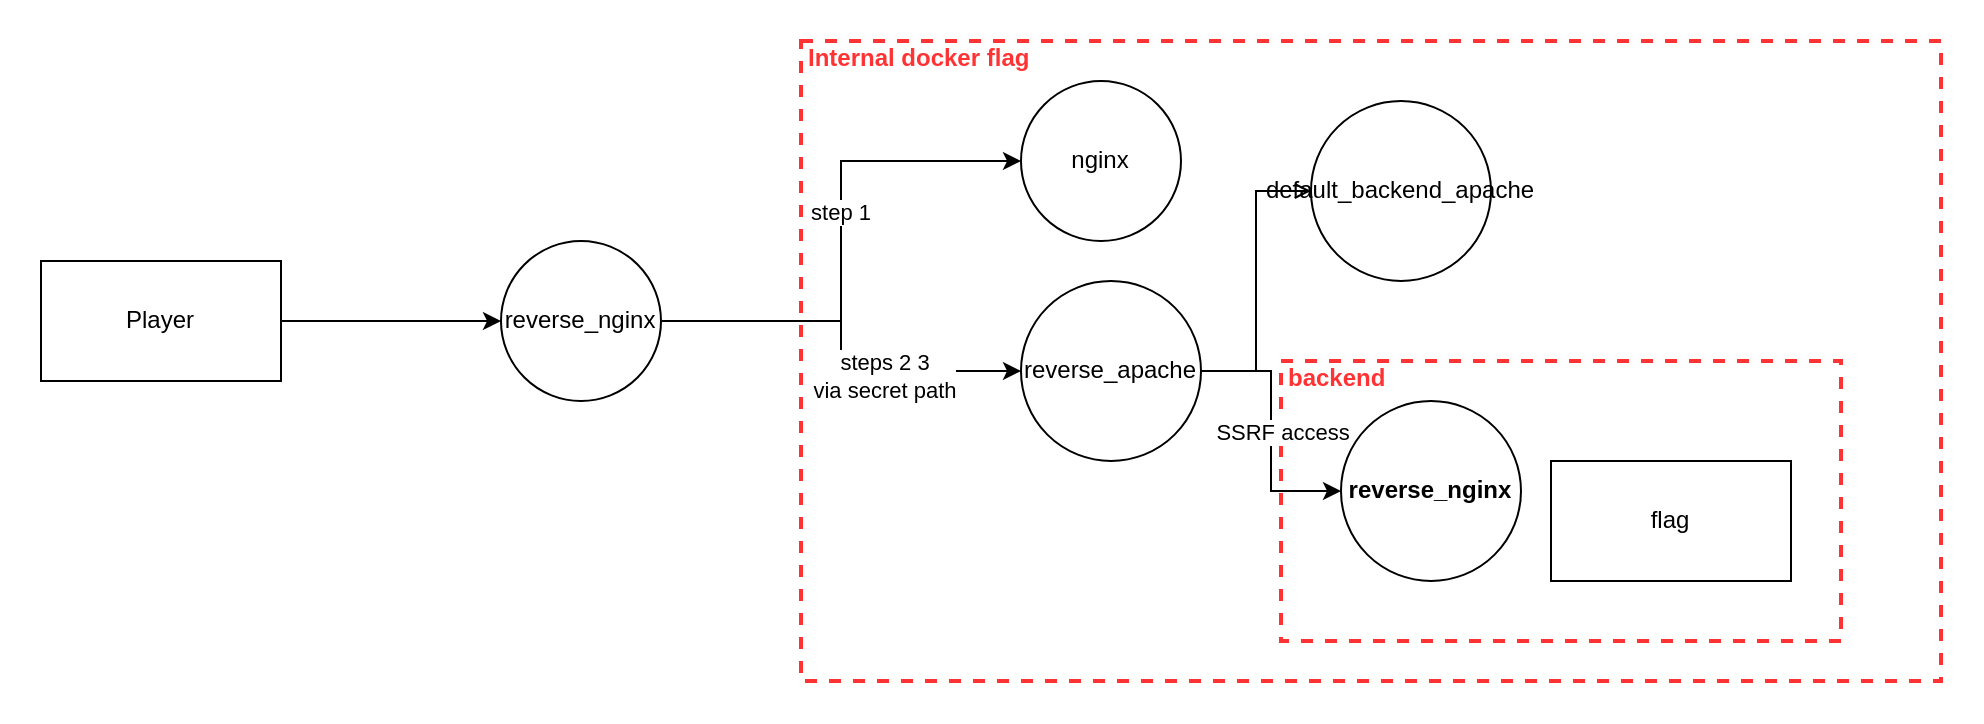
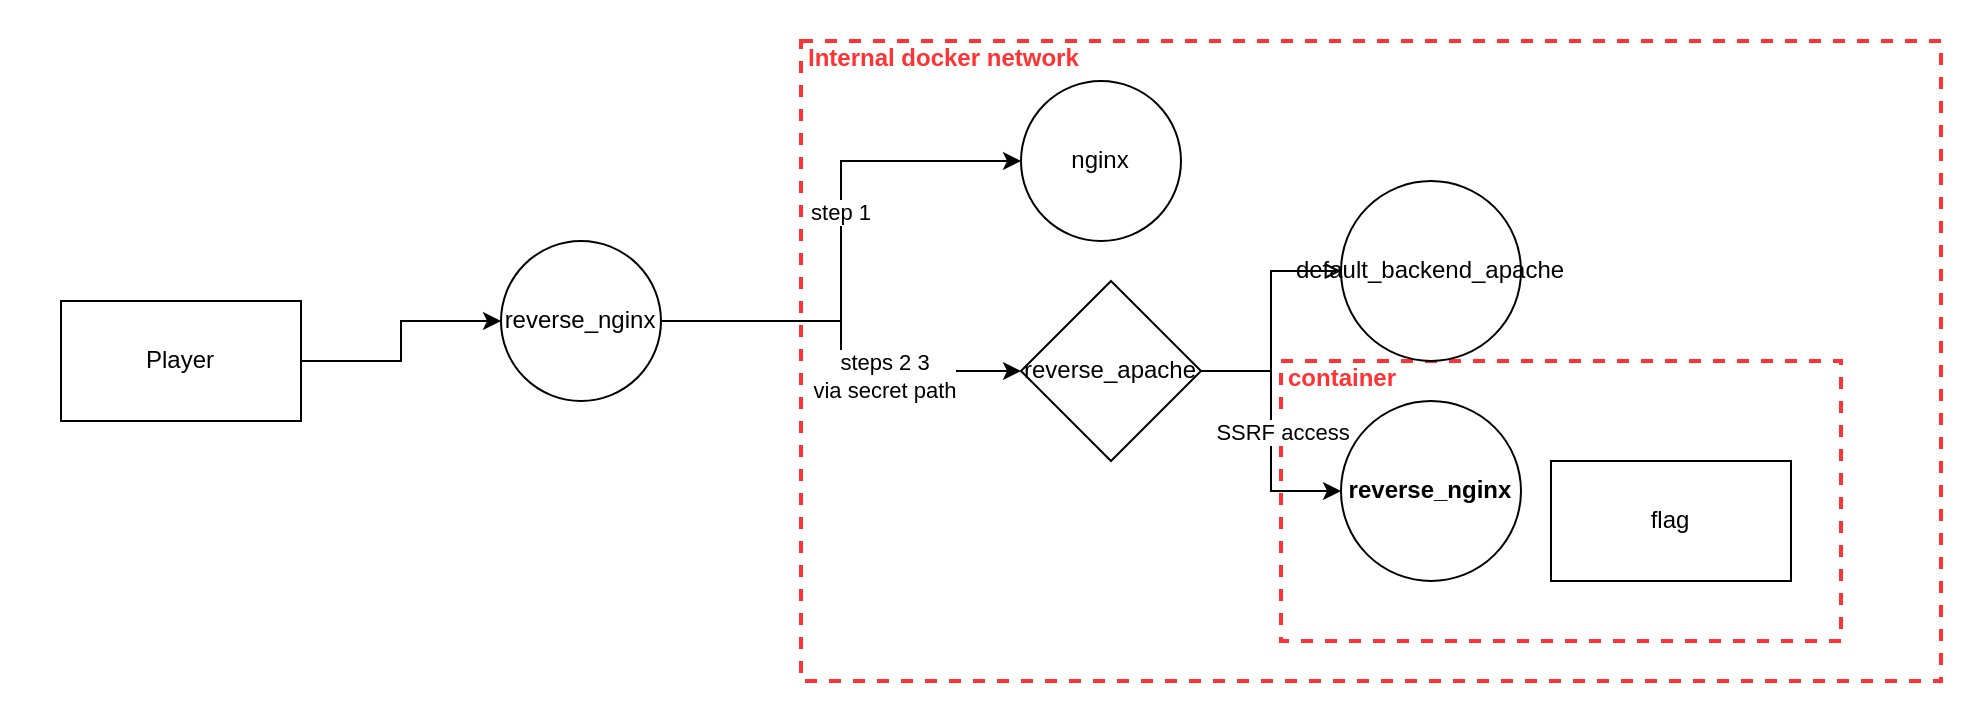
  <mxCell id="0" />
  <mxCell id="1" parent="0" />
- <mxCell id="2" value="backend" style="html=1;fontColor=#FF3333;fontStyle=1;align=left;verticalAlign=top;spacing=0;labelBorderColor=none;fillColor=none;dashed=1;strokeWidth=2;strokeColor=#FF3333;spacingLeft=4;spacingTop=-3;" vertex="1" parent="1"><mxGeometry x="640" y="180" width="280" height="140" as="geometry" /></mxCell>
- <mxCell id="3" value="Internal docker flag" style="html=1;fontColor=#FF3333;fontStyle=1;align=left;verticalAlign=top;spacing=0;labelBorderColor=none;fillColor=none;dashed=1;strokeWidth=2;strokeColor=#FF3333;spacingLeft=4;spacingTop=-3;" vertex="1" parent="1"><mxGeometry x="400" y="20" width="570" height="320" as="geometry" /></mxCell>
+ <mxCell id="2" value="container" style="html=1;fontColor=#FF3333;fontStyle=1;align=left;verticalAlign=top;spacing=0;labelBorderColor=none;fillColor=none;dashed=1;strokeWidth=2;strokeColor=#FF3333;spacingLeft=4;spacingTop=-3;" vertex="1" parent="1"><mxGeometry x="640" y="180" width="280" height="140" as="geometry" /></mxCell>
+ <mxCell id="3" value="Internal docker network" style="html=1;fontColor=#FF3333;fontStyle=1;align=left;verticalAlign=top;spacing=0;labelBorderColor=none;fillColor=none;dashed=1;strokeWidth=2;strokeColor=#FF3333;spacingLeft=4;spacingTop=-3;" vertex="1" parent="1"><mxGeometry x="400" y="20" width="570" height="320" as="geometry" /></mxCell>
  <mxCell id="4" style="edgeStyle=orthogonalEdgeStyle;rounded=0;orthogonalLoop=1;jettySize=auto;html=1;entryX=0;entryY=0.5;entryDx=0;entryDy=0;" edge="1" parent="1" source="5" target="10"><mxGeometry relative="1" as="geometry" /></mxCell>
- <mxCell id="5" value="Player" style="rounded=0;whiteSpace=wrap;html=1;" vertex="1" parent="1"><mxGeometry x="20" y="130" width="120" height="60" as="geometry" /></mxCell>
+ <mxCell id="5" value="Player" style="rounded=0;whiteSpace=wrap;html=1;" vertex="1" parent="1"><mxGeometry x="30" y="150" width="120" height="60" as="geometry" /></mxCell>
  <mxCell id="6" style="edgeStyle=orthogonalEdgeStyle;rounded=0;orthogonalLoop=1;jettySize=auto;html=1;exitX=1;exitY=0.5;exitDx=0;exitDy=0;entryX=0;entryY=0.5;entryDx=0;entryDy=0;" edge="1" parent="1" source="10" target="11"><mxGeometry relative="1" as="geometry" /></mxCell>
  <mxCell id="7" value="step 1" style="edgeLabel;html=1;align=center;verticalAlign=middle;resizable=0;points=[];" vertex="1" connectable="0" parent="6"><mxGeometry x="0.115" y="1" relative="1" as="geometry"><mxPoint as="offset" /></mxGeometry></mxCell>
  <mxCell id="8" style="edgeStyle=orthogonalEdgeStyle;rounded=0;orthogonalLoop=1;jettySize=auto;html=1;entryX=0;entryY=0.5;entryDx=0;entryDy=0;" edge="1" parent="1" source="10" target="15"><mxGeometry relative="1" as="geometry" /></mxCell>
  <mxCell id="9" value="steps 2 3&lt;br&gt;via secret path" style="edgeLabel;html=1;align=center;verticalAlign=middle;resizable=0;points=[];" vertex="1" connectable="0" parent="8"><mxGeometry x="0.33" y="-2" relative="1" as="geometry"><mxPoint as="offset" /></mxGeometry></mxCell>
  <mxCell id="10" value="reverse_nginx" style="ellipse;whiteSpace=wrap;html=1;aspect=fixed;" vertex="1" parent="1"><mxGeometry x="250" y="120" width="80" height="80" as="geometry" /></mxCell>
  <mxCell id="11" value="nginx" style="ellipse;whiteSpace=wrap;html=1;aspect=fixed;" vertex="1" parent="1"><mxGeometry x="510" y="40" width="80" height="80" as="geometry" /></mxCell>
  <mxCell id="12" style="edgeStyle=orthogonalEdgeStyle;rounded=0;orthogonalLoop=1;jettySize=auto;html=1;exitX=1;exitY=0.5;exitDx=0;exitDy=0;entryX=0;entryY=0.5;entryDx=0;entryDy=0;endArrow=open;" edge="1" parent="1" source="15" target="16"><mxGeometry relative="1" as="geometry" /></mxCell>
  <mxCell id="13" style="edgeStyle=orthogonalEdgeStyle;rounded=0;orthogonalLoop=1;jettySize=auto;html=1;exitX=1;exitY=0.5;exitDx=0;exitDy=0;entryX=0;entryY=0.5;entryDx=0;entryDy=0;" edge="1" parent="1" source="15" target="17"><mxGeometry relative="1" as="geometry" /></mxCell>
  <mxCell id="14" value="SSRF access" style="edgeLabel;html=1;align=center;verticalAlign=middle;resizable=0;points=[];" vertex="1" connectable="0" parent="13"><mxGeometry x="-0.246" relative="1" as="geometry"><mxPoint x="5" y="16" as="offset" /></mxGeometry></mxCell>
- <mxCell id="15" value="reverse_apache" style="ellipse;whiteSpace=wrap;html=1;aspect=fixed;" vertex="1" parent="1"><mxGeometry x="510" y="140" width="90" height="90" as="geometry" /></mxCell>
- <mxCell id="16" value="default_backend_apache" style="ellipse;whiteSpace=wrap;html=1;aspect=fixed;" vertex="1" parent="1"><mxGeometry x="655" y="50" width="90" height="90" as="geometry" /></mxCell>
+ <mxCell id="15" value="reverse_apache" style="rhombus;whiteSpace=wrap;html=1;aspect=fixed;" vertex="1" parent="1"><mxGeometry x="510" y="140" width="90" height="90" as="geometry" /></mxCell>
+ <mxCell id="16" value="default_backend_apache" style="ellipse;whiteSpace=wrap;html=1;aspect=fixed;" vertex="1" parent="1"><mxGeometry x="670" y="90" width="90" height="90" as="geometry" /></mxCell>
  <mxCell id="17" value="reverse_nginx" style="ellipse;whiteSpace=wrap;html=1;aspect=fixed;fontStyle=1" vertex="1" parent="1"><mxGeometry x="670" y="200" width="90" height="90" as="geometry" /></mxCell>
  <mxCell id="18" value="flag" style="rounded=0;whiteSpace=wrap;html=1;" vertex="1" parent="1"><mxGeometry x="775" y="230" width="120" height="60" as="geometry" /></mxCell>
